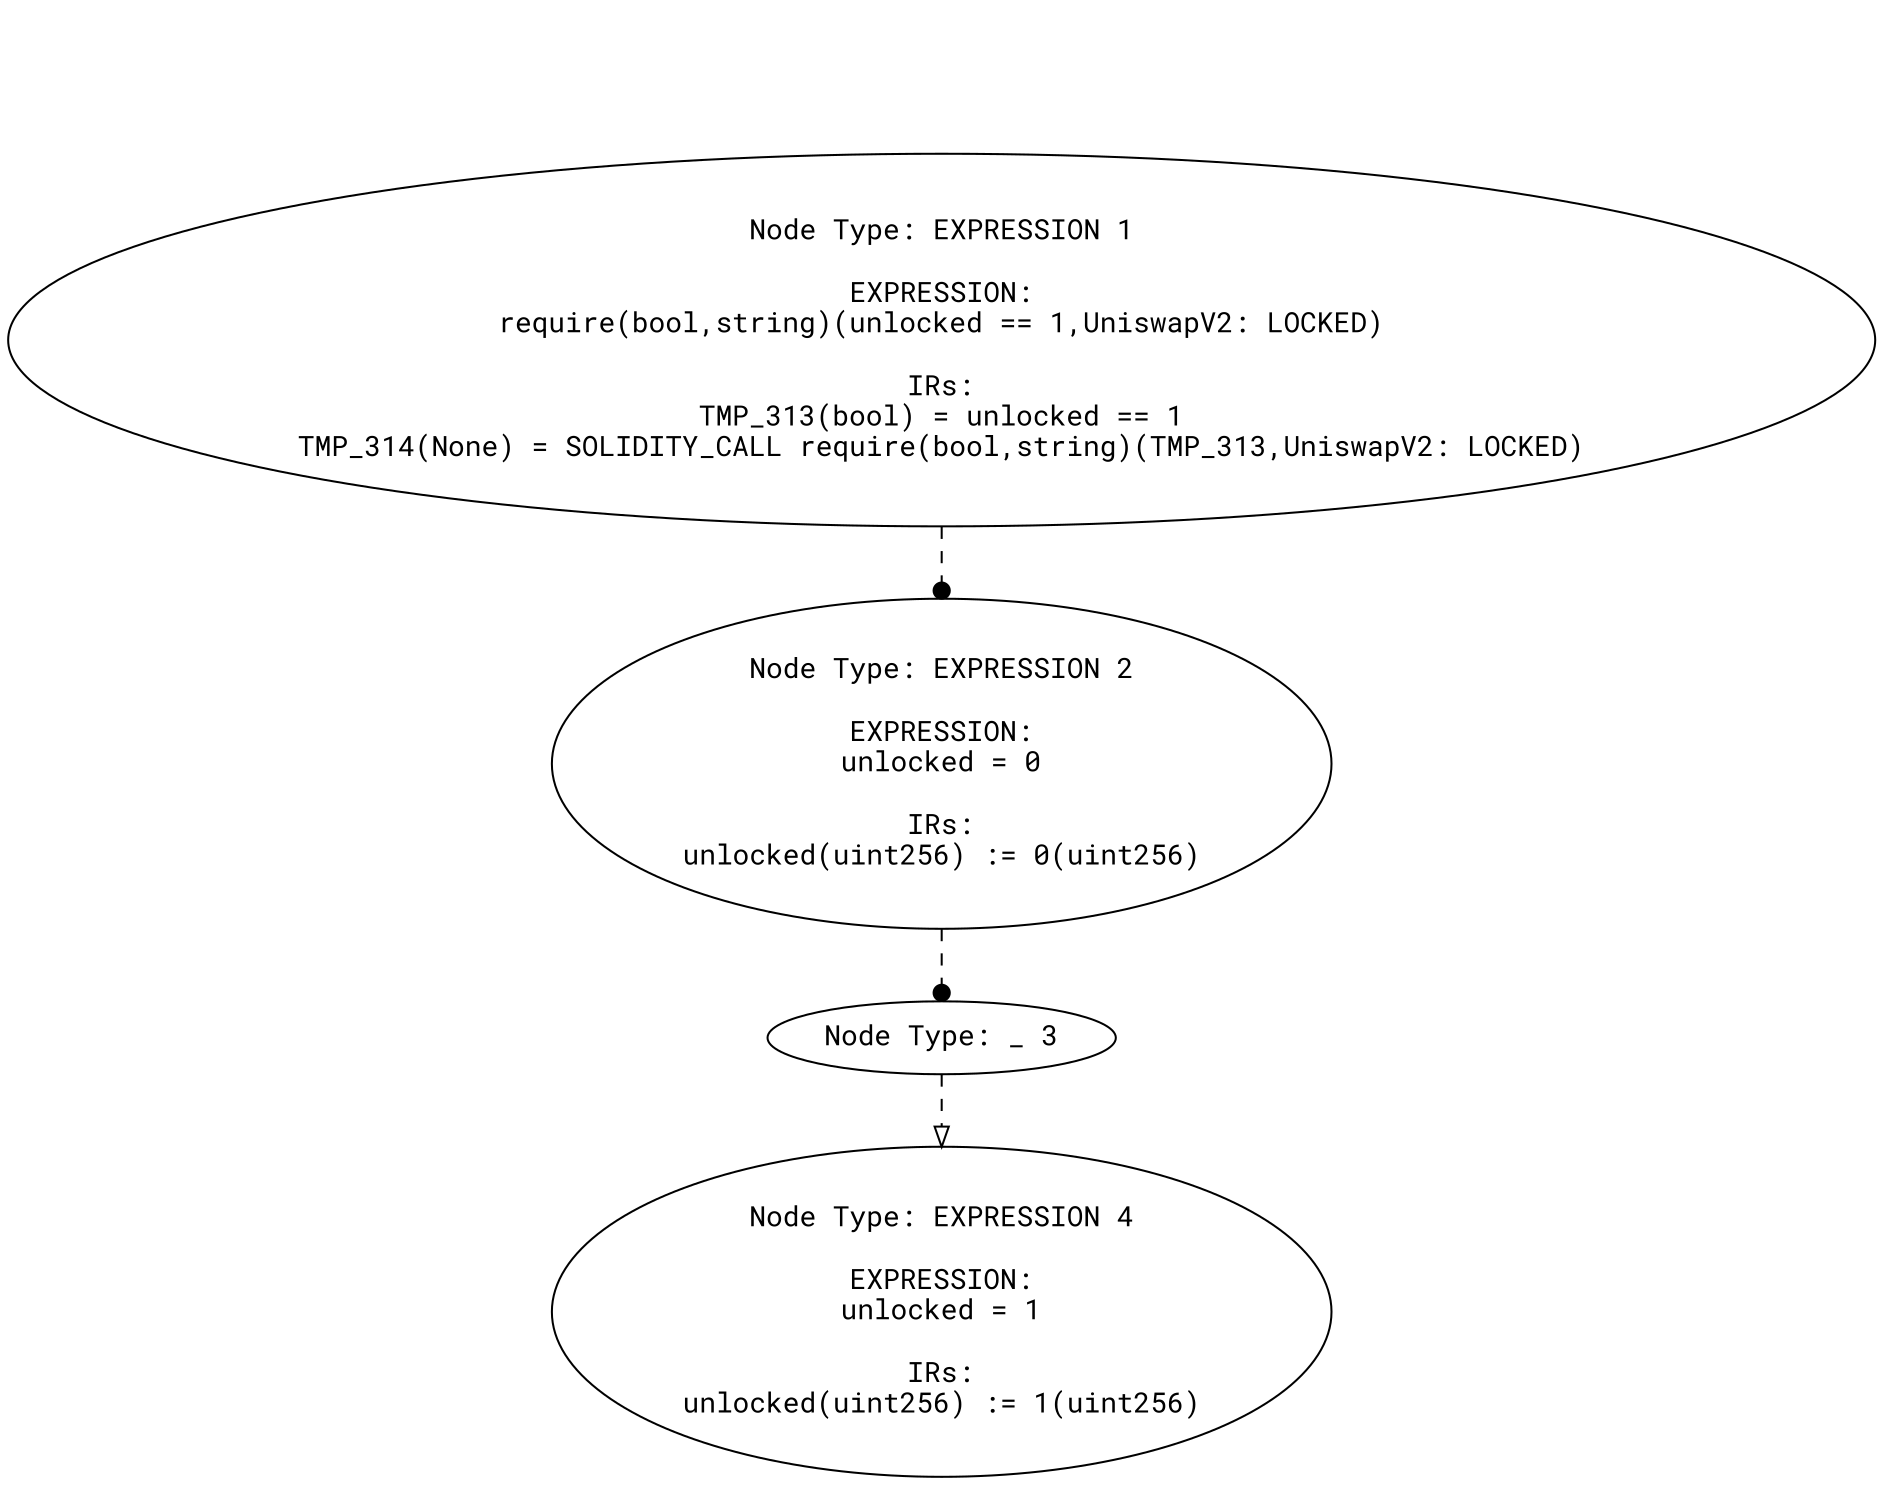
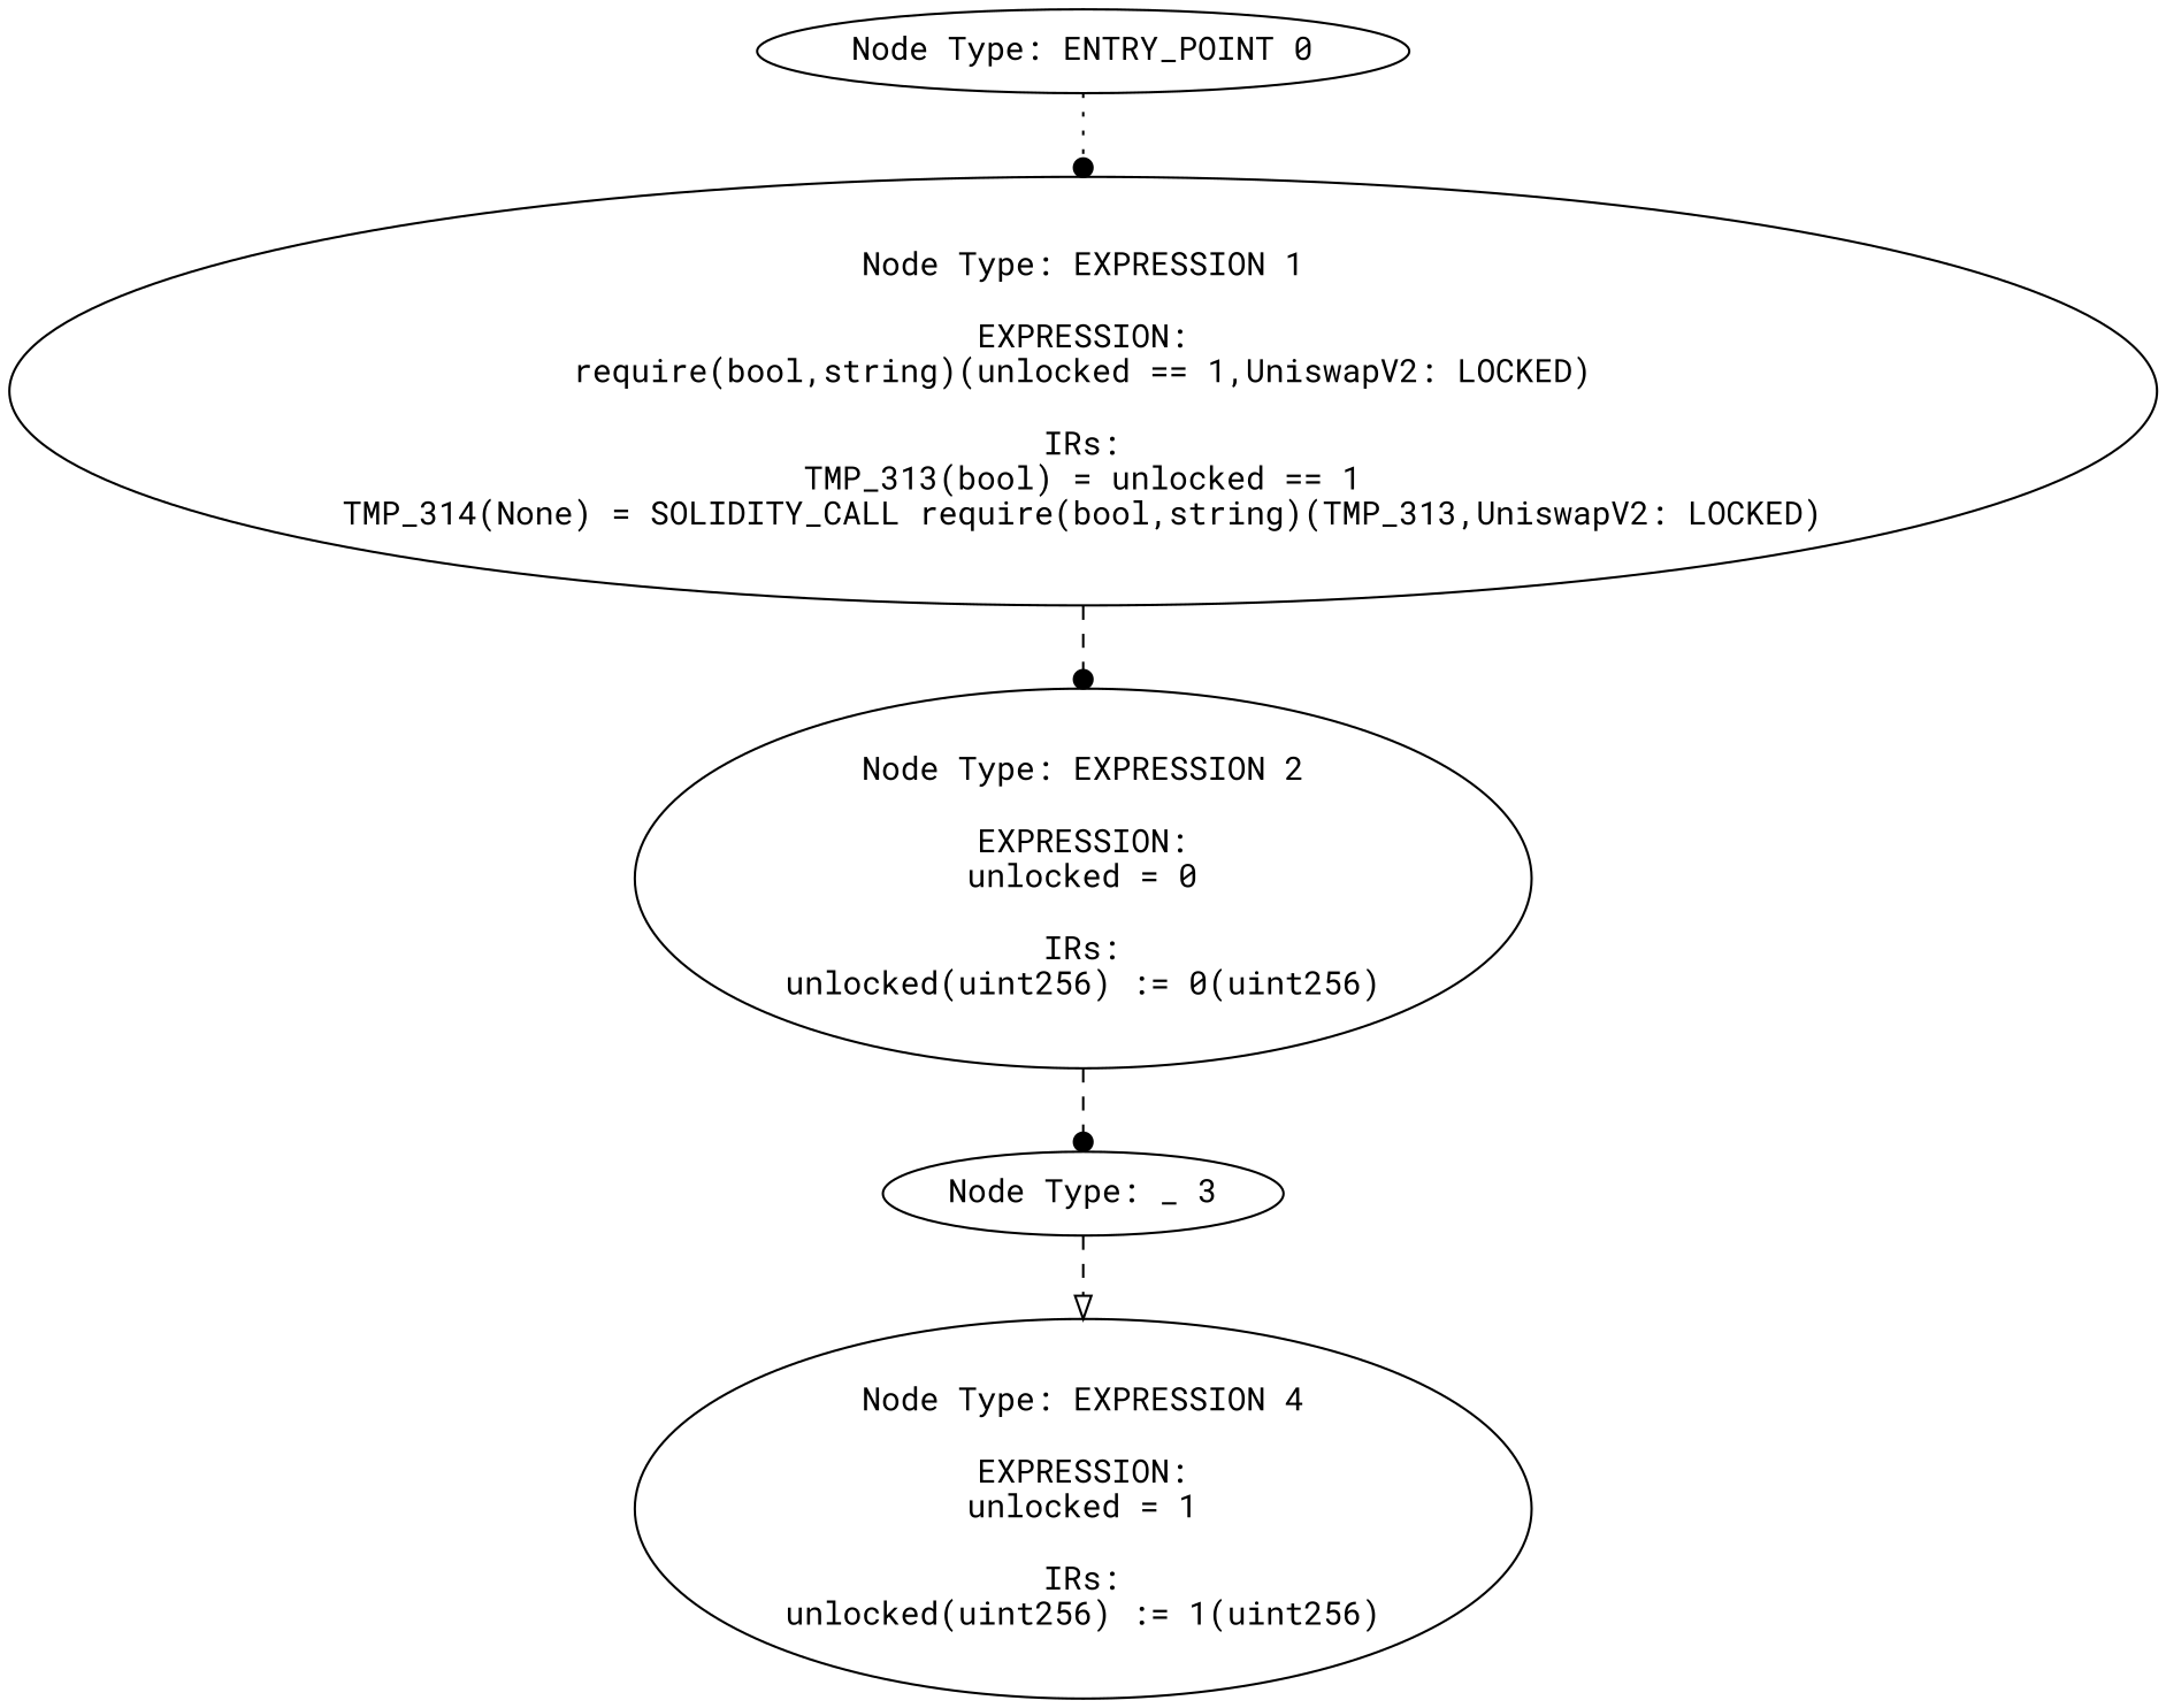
  digraph {
    fontname="Roboto Mono"
    node [fontname="Roboto Mono"]
    edge [style=dashed arrowhead=dot fontname="Roboto Mono"]
+   n1 [label="Node Type: ENTRY_POINT 0\n"]
    n2 [label="Node Type: EXPRESSION 1\n\nEXPRESSION:\nrequire(bool,string)(unlocked == 1,UniswapV2: LOCKED)\n\nIRs:\nTMP_313(bool) = unlocked == 1\nTMP_314(None) = SOLIDITY_CALL require(bool,string)(TMP_313,UniswapV2: LOCKED)"]
    n3 [label="Node Type: EXPRESSION 2\n\nEXPRESSION:\nunlocked = 0\n\nIRs:\nunlocked(uint256) := 0(uint256)"]
    n4 [label="Node Type: _ 3\n"]
    n5 [label="Node Type: EXPRESSION 4\n\nEXPRESSION:\nunlocked = 1\n\nIRs:\nunlocked(uint256) := 1(uint256)"]
+   n1 -> n2 [style=dotted]
    n2 -> n3
    n3 -> n4
    n4 -> n5 [arrowhead=onormal]
  }
